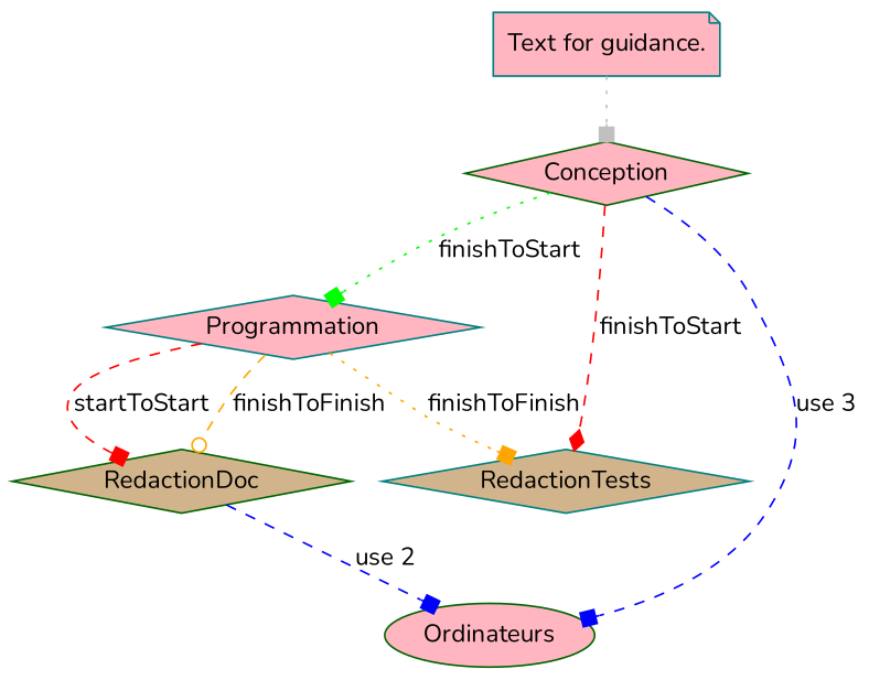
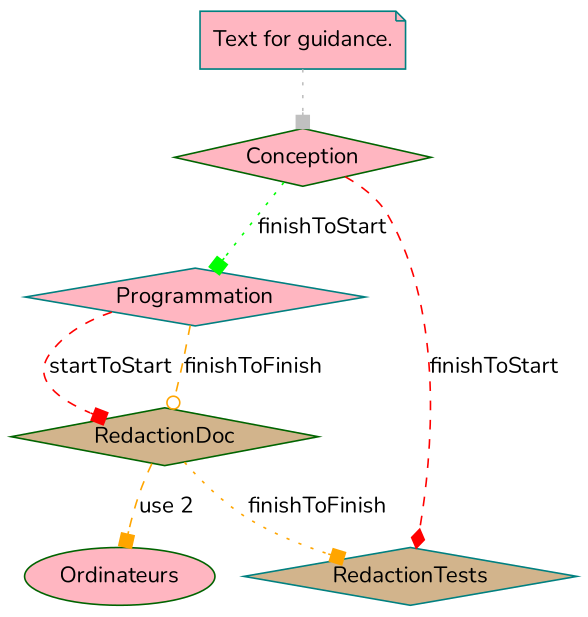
  digraph {
    fontname=Nunito
    node [color=teal fillcolor=lightpink fontname=Nunito shape=diamond style=filled]
    edge [arrowhead=box color=orange fontname=Nunito style=dashed]
    Programmation
    Conception [color=darkgreen]
    RedactionTests [fillcolor=tan]
    n4 [color=darkgreen label=Ordinateurs shape=ellipse]
    RedactionDoc [color=darkgreen fillcolor=tan]
    n6 [label="Text for guidance." shape=note]
-   Programmation -> RedactionTests [label=finishToFinish style=dotted]
+   RedactionDoc -> RedactionTests [label=finishToFinish style=dotted]
    Programmation -> RedactionDoc [arrowhead=odot label=finishToFinish]
    Programmation -> RedactionDoc [color=red label=startToStart]
    Conception -> Programmation [color=green label=finishToStart style=dotted]
    Conception -> RedactionTests [arrowhead=diamond color=red label=finishToStart]
-   Conception -> n4 [color=blue label="use 3"]
-   RedactionDoc -> n4 [color=blue label="use 2"]
+   RedactionDoc -> n4 [label="use 2"]
    n6 -> Conception [color=gray style=dotted]
  }
